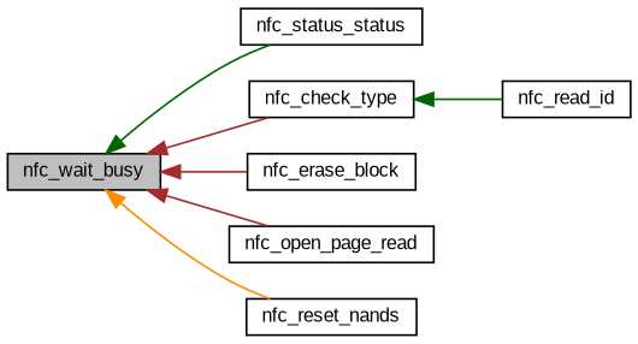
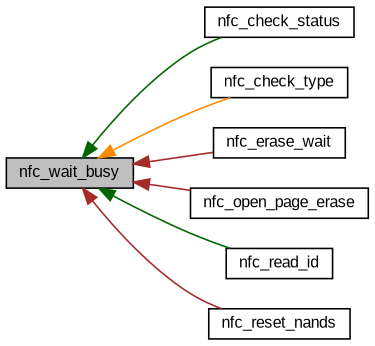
  digraph {
    fontname="Liberation Sans"
    rankdir=LR
    node [color=black fillcolor=white fontname="Liberation Sans" fontsize=10 shape=record style=filled]
    edge [color=darkgreen dir=back fontname="Liberation Sans" fontsize=10 labelfontname="FreeSans.ttf" labelfontsize=10 style=solid]
    n1 [fillcolor=grey75 fontcolor=black height=0.2 label=nfc_wait_busy width=0.4]
-   n2 [height=0.2 label=nfc_status_status width=0.4]
+   n2 [height=0.2 label=nfc_check_status width=0.4]
    n3 [height=0.2 label=nfc_check_type width=0.4]
-   n4 [height=0.2 label=nfc_erase_block width=0.4]
-   n5 [height=0.2 label=nfc_open_page_read width=0.4]
+   n4 [height=0.2 label=nfc_erase_wait width=0.4]
+   n5 [height=0.2 label=nfc_open_page_erase width=0.4]
    n6 [height=0.2 label=nfc_read_id width=0.4]
    n7 [height=0.2 label=nfc_reset_nands width=0.4]
    n1 -> n2
-   n1 -> n3 [color=brown]
+   n1 -> n3 [color=darkorange]
    n1 -> n4 [color=brown]
    n1 -> n5 [color=brown]
-   n3 -> n6
-   n1 -> n7 [color=darkorange]
+   n1 -> n6
+   n1 -> n7 [color=brown]
  }
